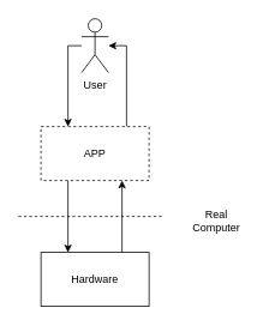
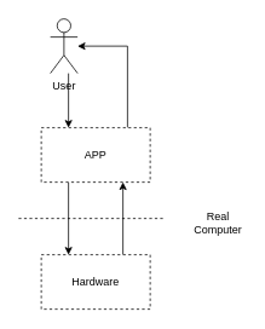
  <mxCell id="0" />
  <mxCell id="1" parent="0" />
  <mxCell id="2" style="edgeStyle=orthogonalEdgeStyle;rounded=0;orthogonalLoop=1;jettySize=auto;html=1;entryX=0.25;entryY=0;entryDx=0;entryDy=0;" edge="1" parent="1" source="3" target="6"><mxGeometry relative="1" as="geometry"><Array as="points"><mxPoint x="75" y="50" /></Array></mxGeometry></mxCell>
- <mxCell id="3" value="User" style="shape=umlActor;verticalLabelPosition=bottom;verticalAlign=top;html=1;outlineConnect=0;" vertex="1" parent="1"><mxGeometry x="90" y="20" width="30" height="60" as="geometry" /></mxCell>
+ <mxCell id="3" value="User" style="shape=umlActor;verticalLabelPosition=bottom;verticalAlign=top;html=1;outlineConnect=0;" vertex="1" parent="1"><mxGeometry x="55" y="20" width="30" height="60" as="geometry" /></mxCell>
  <mxCell id="4" style="edgeStyle=orthogonalEdgeStyle;rounded=0;orthogonalLoop=1;jettySize=auto;html=1;" edge="1" parent="1" source="6" target="3"><mxGeometry relative="1" as="geometry"><Array as="points"><mxPoint x="140" y="50" /></Array></mxGeometry></mxCell>
  <mxCell id="5" style="edgeStyle=orthogonalEdgeStyle;rounded=0;orthogonalLoop=1;jettySize=auto;html=1;exitX=0.25;exitY=1;exitDx=0;exitDy=0;entryX=0.25;entryY=0;entryDx=0;entryDy=0;" edge="1" parent="1" source="6" target="8"><mxGeometry relative="1" as="geometry" /></mxCell>
  <mxCell id="6" value="APP" style="rounded=0;whiteSpace=wrap;html=1;dashed=1;" vertex="1" parent="1"><mxGeometry x="45" y="140" width="120" height="60" as="geometry" /></mxCell>
  <mxCell id="7" style="edgeStyle=orthogonalEdgeStyle;rounded=0;orthogonalLoop=1;jettySize=auto;html=1;exitX=0.75;exitY=0;exitDx=0;exitDy=0;entryX=0.75;entryY=1;entryDx=0;entryDy=0;" edge="1" parent="1" source="8" target="6"><mxGeometry relative="1" as="geometry" /></mxCell>
- <mxCell id="8" value="Hardware" style="rounded=0;whiteSpace=wrap;html=1;" vertex="1" parent="1"><mxGeometry x="45" y="280" width="120" height="60" as="geometry" /></mxCell>
+ <mxCell id="8" value="Hardware" style="rounded=0;whiteSpace=wrap;html=1;dashed=1;" vertex="1" parent="1"><mxGeometry x="45" y="280" width="120" height="60" as="geometry" /></mxCell>
  <mxCell id="9" value="" style="endArrow=none;dashed=1;html=1;rounded=0;" edge="1" parent="1"><mxGeometry width="50" height="50" relative="1" as="geometry"><mxPoint x="20" y="240" as="sourcePoint" /><mxPoint x="180" y="240" as="targetPoint" /></mxGeometry></mxCell>
  <mxCell id="10" value="Real&lt;br&gt;Computer" style="text;html=1;strokeColor=none;fillColor=none;align=center;verticalAlign=middle;whiteSpace=wrap;rounded=0;" vertex="1" parent="1"><mxGeometry x="210" y="230" width="60" height="30" as="geometry" /></mxCell>
